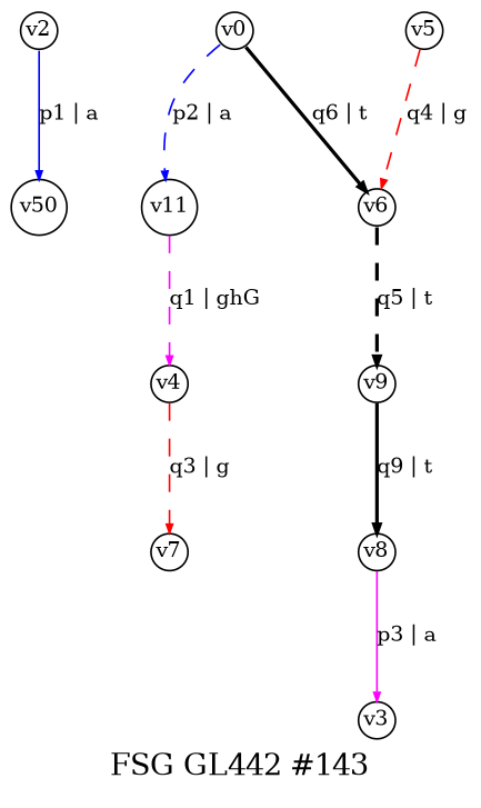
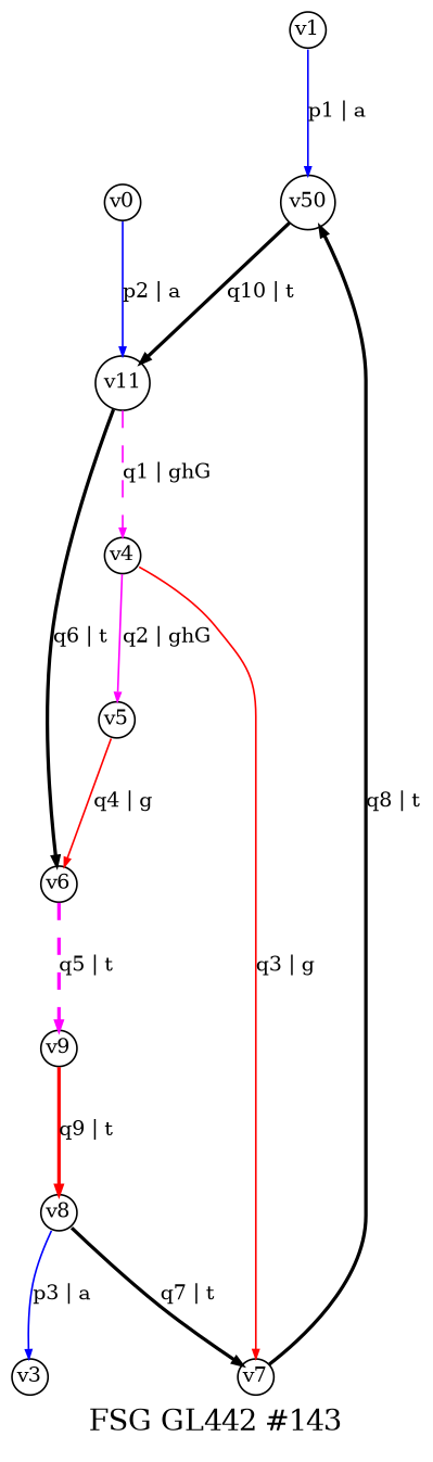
  digraph {
    fontsize=10
    label="FSG GL442 #143"
    noverlap=scale
    node [fontsize=7 margin=0 penwidth=0.6 shape=circle]
    edge [arrowsize=0.3 color=black fontsize=7 penwidth=0.6 style=solid]
-   v1 [height=0.01 label=v2]
+   v1 [height=0.01]
    n2 [height=0.01 label=v50]
    v11 [height=0.01]
    v6 [height=0.01]
    v4 [height=0.01]
    v0 [height=0.01]
    v9 [height=0.01]
    v8 [height=0.01]
    v3 [height=0.01]
    v7 [height=0.01]
    v5 [height=0.01]
    v1 -> n2 [color=blue label="p1 | a"]
-   v0 -> v6 [label="q6 | t" penwidth=1.2]
+   n2 -> v11 [label="q10 | t" penwidth=1.2]
+   v11 -> v6 [label="q6 | t" penwidth=1.2]
    v11 -> v4 [color=magenta label="q1 | ghG" style=dashed]
-   v6 -> v9 [label="q5 | t" penwidth=1.2 style=dashed]
-   v4 -> v7 [color=red label="q3 | g" style=dashed]
-   v0 -> v11 [color=blue label="p2 | a" style=dashed]
-   v9 -> v8 [label="q9 | t" penwidth=1.2]
-   v8 -> v3 [color=magenta label="p3 | a"]
-   v5 -> v6 [color=red label="q4 | g" style=dashed]
+   v6 -> v9 [color=magenta label="q5 | t" penwidth=1.2 style=dashed]
+   v4 -> v7 [color=red label="q3 | g"]
+   v4 -> v5 [color=magenta label="q2 | ghG"]
+   v0 -> v11 [color=blue label="p2 | a"]
+   v9 -> v8 [color=red label="q9 | t" penwidth=1.2]
+   v8 -> v3 [color=blue label="p3 | a"]
+   v8 -> v7 [label="q7 | t" penwidth=1.2]
+   v7 -> n2 [label="q8 | t" penwidth=1.2]
+   v5 -> v6 [color=red label="q4 | g"]
  }
